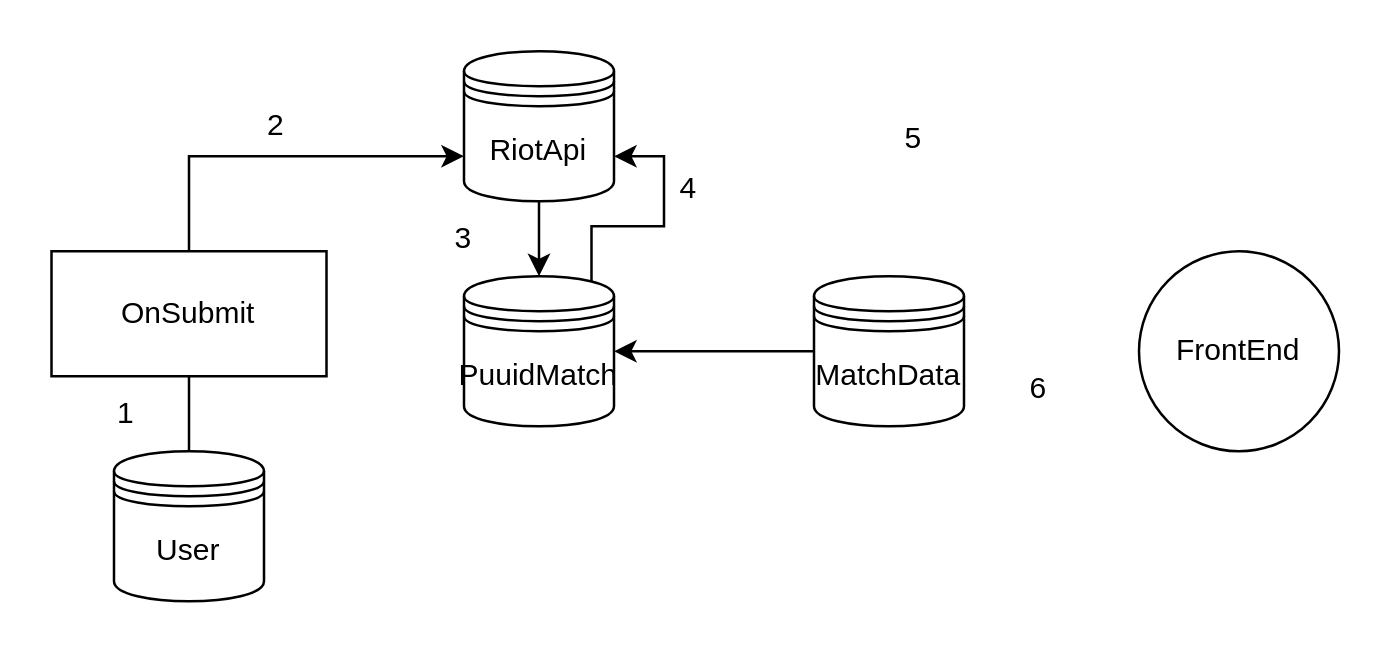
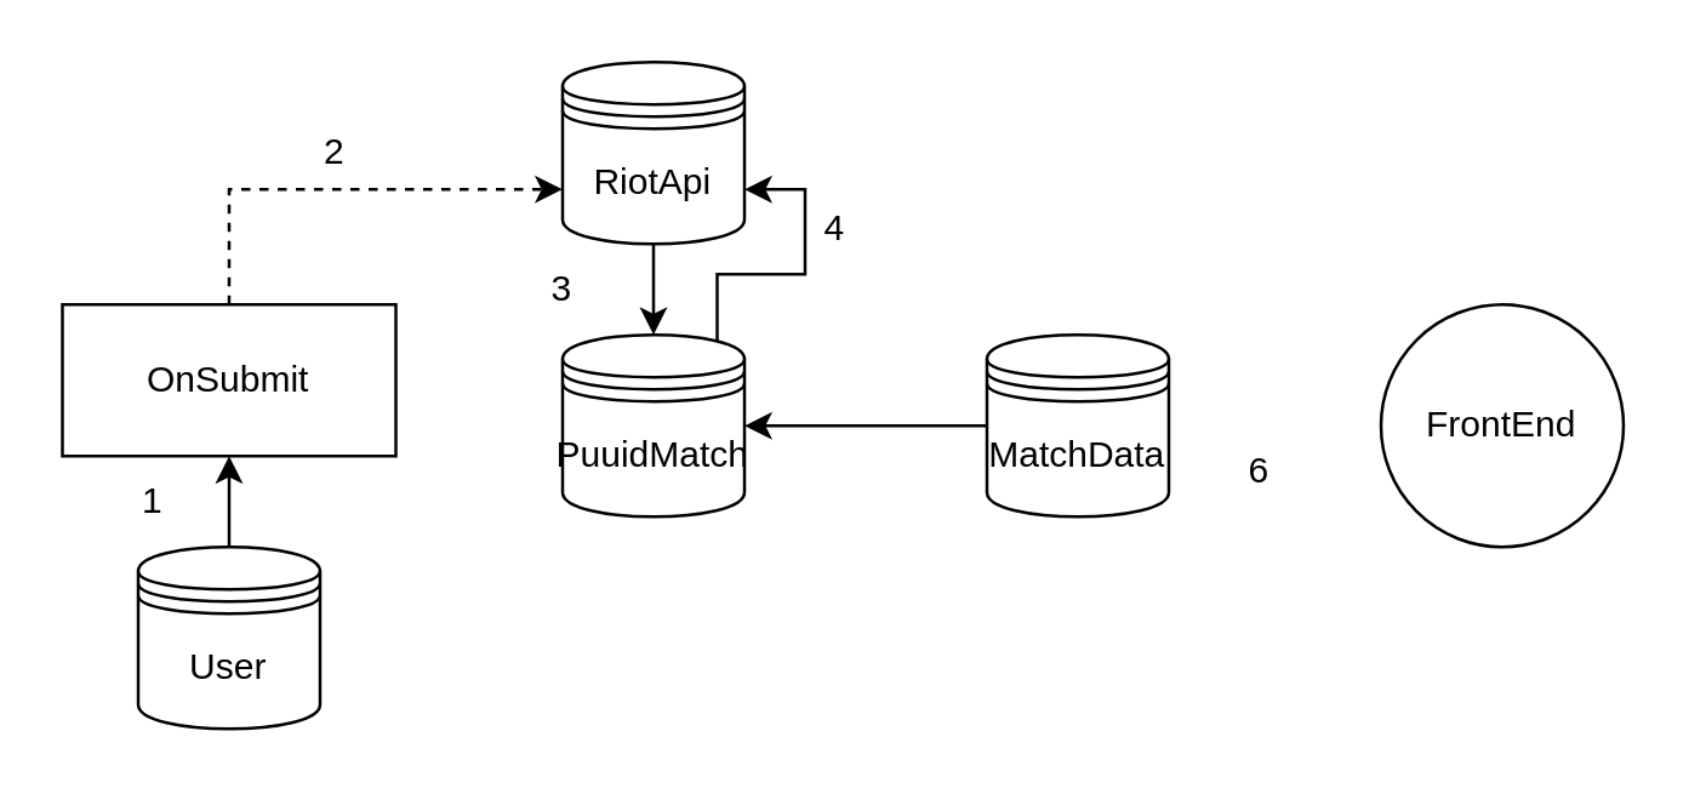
  <mxCell id="0" />
  <mxCell id="1" parent="0" />
- <mxCell id="2" style="edgeStyle=orthogonalEdgeStyle;rounded=0;orthogonalLoop=1;jettySize=auto;html=1;exitX=0.5;exitY=0;exitDx=0;exitDy=0;entryX=0.5;entryY=1;entryDx=0;entryDy=0;endArrow=none;" edge="1" parent="1" source="3" target="5"><mxGeometry relative="1" as="geometry" /></mxCell>
+ <mxCell id="2" style="edgeStyle=orthogonalEdgeStyle;rounded=0;orthogonalLoop=1;jettySize=auto;html=1;exitX=0.5;exitY=0;exitDx=0;exitDy=0;entryX=0.5;entryY=1;entryDx=0;entryDy=0;" edge="1" parent="1" source="3" target="5"><mxGeometry relative="1" as="geometry" /></mxCell>
  <mxCell id="3" value="User" style="shape=datastore;whiteSpace=wrap;html=1;" vertex="1" parent="1"><mxGeometry x="45" y="180" width="60" height="60" as="geometry" /></mxCell>
- <mxCell id="4" style="edgeStyle=orthogonalEdgeStyle;rounded=0;orthogonalLoop=1;jettySize=auto;html=1;exitX=0.5;exitY=0;exitDx=0;exitDy=0;entryX=0;entryY=0.7;entryDx=0;entryDy=0;" edge="1" parent="1" source="5" target="7"><mxGeometry relative="1" as="geometry" /></mxCell>
+ <mxCell id="4" style="edgeStyle=orthogonalEdgeStyle;rounded=0;orthogonalLoop=1;jettySize=auto;html=1;exitX=0.5;exitY=0;exitDx=0;exitDy=0;entryX=0;entryY=0.7;entryDx=0;entryDy=0;dashed=1;" edge="1" parent="1" source="5" target="7"><mxGeometry relative="1" as="geometry" /></mxCell>
  <mxCell id="5" value="OnSubmit" style="html=1;whiteSpace=wrap;" vertex="1" parent="1"><mxGeometry x="20" y="100" width="110" height="50" as="geometry" /></mxCell>
  <mxCell id="6" style="edgeStyle=orthogonalEdgeStyle;rounded=0;orthogonalLoop=1;jettySize=auto;html=1;exitX=0.5;exitY=1;exitDx=0;exitDy=0;" edge="1" parent="1" source="7"><mxGeometry relative="1" as="geometry"><mxPoint x="215" y="110" as="targetPoint" /></mxGeometry></mxCell>
  <mxCell id="7" value="RiotApi" style="shape=datastore;whiteSpace=wrap;html=1;" vertex="1" parent="1"><mxGeometry x="185" width="60" height="60" as="geometry" y="20" /></mxCell>
  <mxCell id="8" value="" style="edgeStyle=orthogonalEdgeStyle;rounded=0;orthogonalLoop=1;jettySize=auto;html=1;" edge="1" parent="1" source="9" target="12"><mxGeometry relative="1" as="geometry" /></mxCell>
  <mxCell id="9" value="MatchData" style="shape=datastore;whiteSpace=wrap;html=1;" vertex="1" parent="1"><mxGeometry x="325" y="110" width="60" height="60" as="geometry" /></mxCell>
  <mxCell id="10" value="FrontEnd" style="ellipse;whiteSpace=wrap;html=1;" vertex="1" parent="1"><mxGeometry x="455" y="100" width="80" height="80" as="geometry" /></mxCell>
  <mxCell id="11" style="edgeStyle=orthogonalEdgeStyle;rounded=0;orthogonalLoop=1;jettySize=auto;html=1;exitX=0.85;exitY=0.05;exitDx=0;exitDy=0;exitPerimeter=0;entryX=1;entryY=0.7;entryDx=0;entryDy=0;" edge="1" parent="1" source="12" target="7"><mxGeometry relative="1" as="geometry" /></mxCell>
  <mxCell id="12" value="PuuidMatch" style="shape=datastore;whiteSpace=wrap;html=1;" vertex="1" parent="1"><mxGeometry x="185" y="110" width="60" height="60" as="geometry" /></mxCell>
  <mxCell id="13" value="1" style="text;html=1;align=center;verticalAlign=middle;whiteSpace=wrap;rounded=0;" vertex="1" parent="1"><mxGeometry x="20" y="150" width="60" height="30" as="geometry" /></mxCell>
  <mxCell id="14" value="2" style="text;html=1;align=center;verticalAlign=middle;whiteSpace=wrap;rounded=0;" vertex="1" parent="1"><mxGeometry x="80" y="35" width="60" height="30" as="geometry" /></mxCell>
  <mxCell id="15" value="3" style="text;html=1;align=center;verticalAlign=middle;whiteSpace=wrap;rounded=0;" vertex="1" parent="1"><mxGeometry x="155" y="80" width="60" height="30" as="geometry" /></mxCell>
  <mxCell id="16" value="4" style="text;html=1;align=center;verticalAlign=middle;whiteSpace=wrap;rounded=0;" vertex="1" parent="1"><mxGeometry x="245" y="60" width="60" height="30" as="geometry" /></mxCell>
- <mxCell id="17" value="5" style="text;html=1;align=center;verticalAlign=middle;whiteSpace=wrap;rounded=0;" vertex="1" parent="1"><mxGeometry x="335" y="40" width="60" height="30" as="geometry" /></mxCell>
  <mxCell id="18" value="6" style="text;html=1;align=center;verticalAlign=middle;whiteSpace=wrap;rounded=0;" vertex="1" parent="1"><mxGeometry x="385" y="140" width="60" height="30" as="geometry" /></mxCell>
